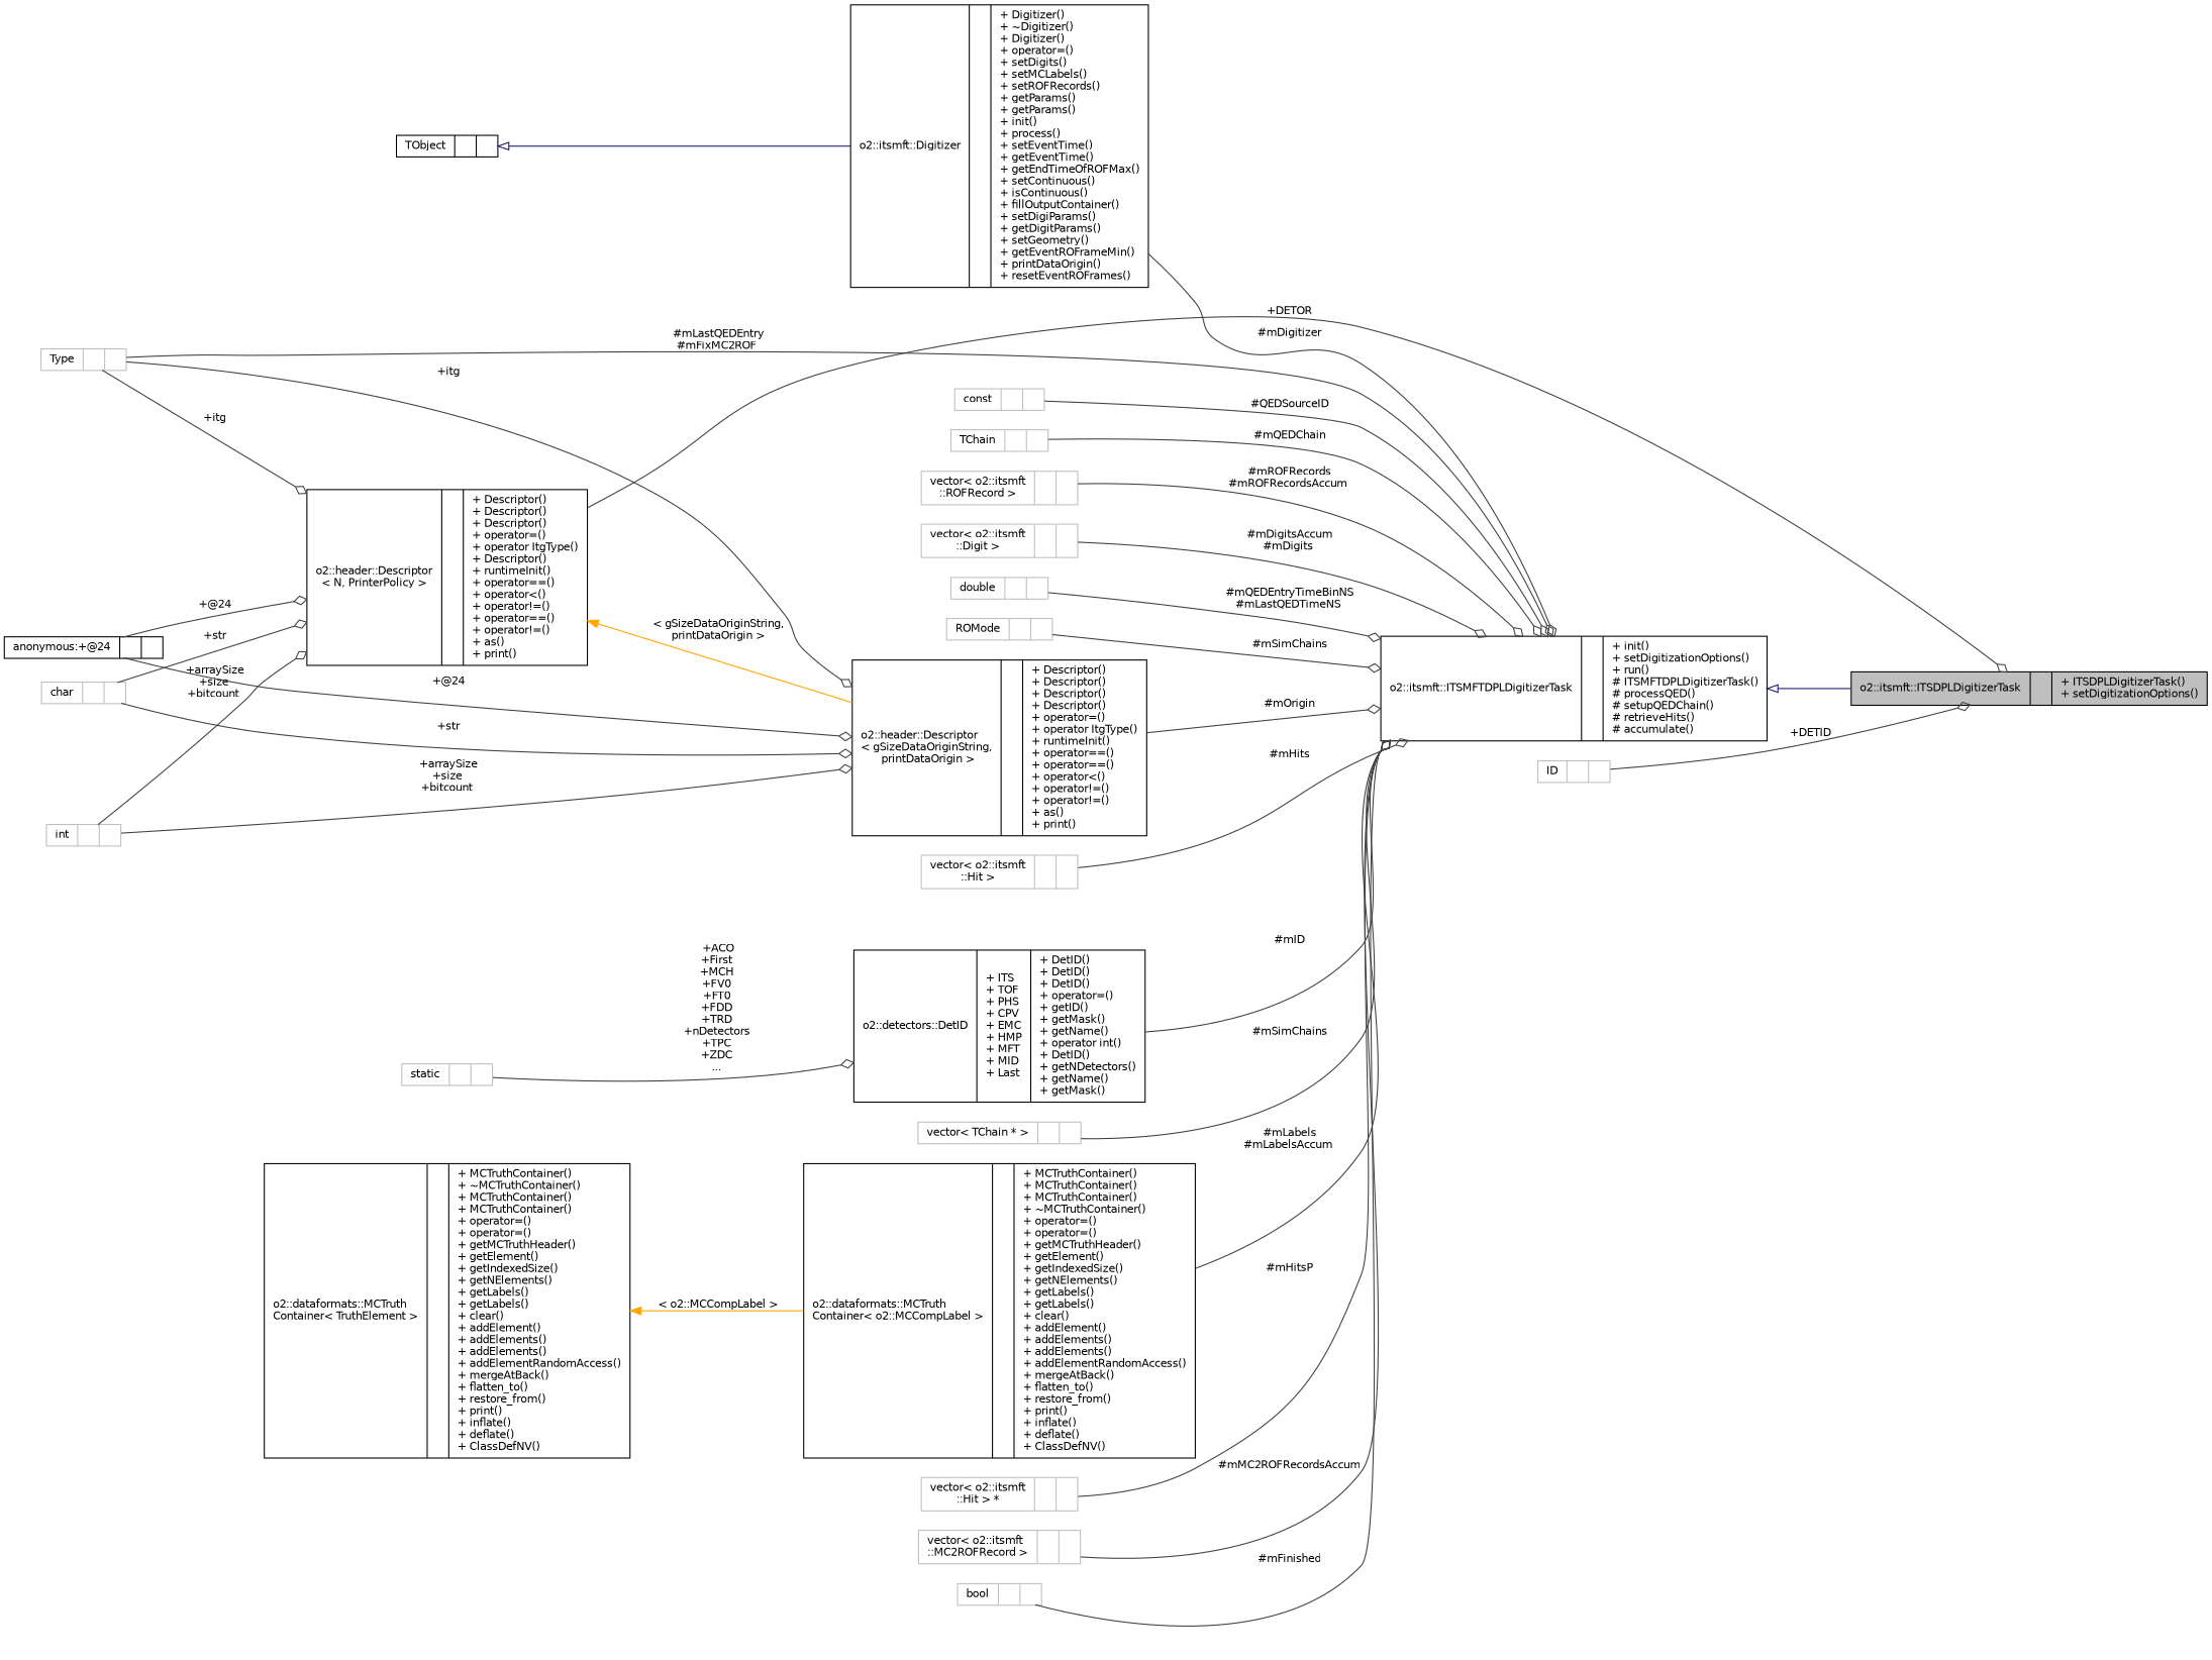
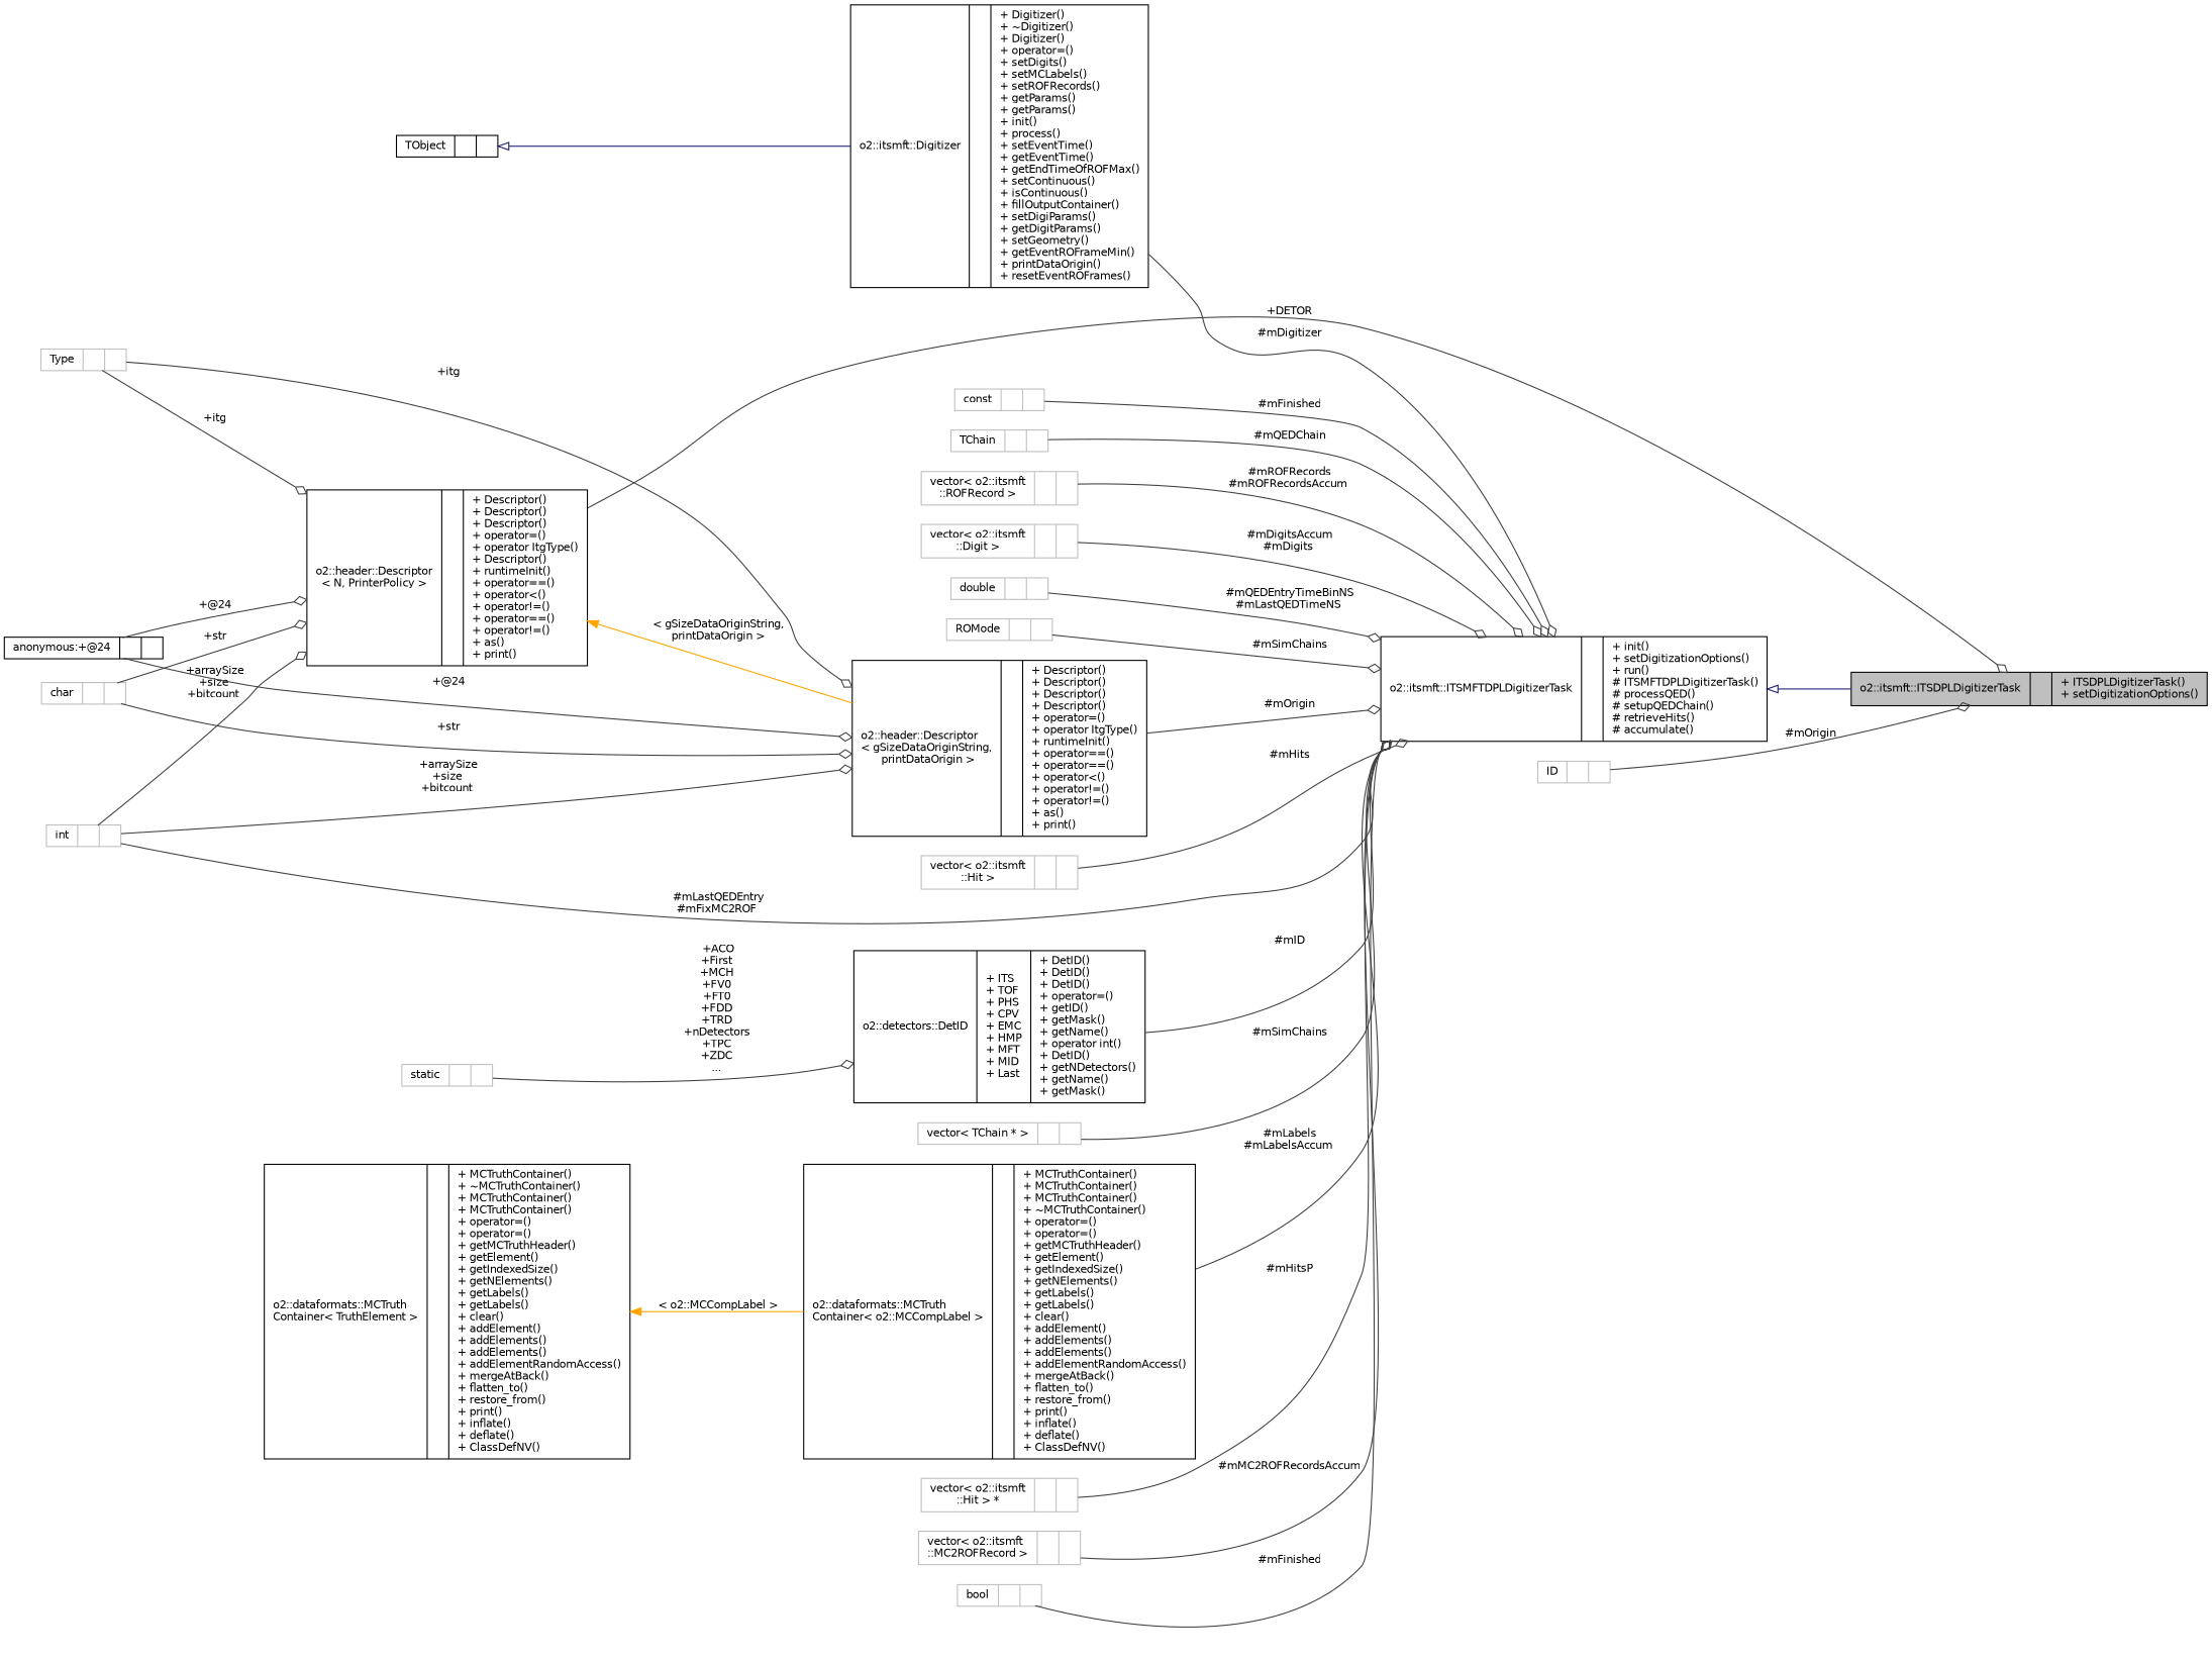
  digraph {
    rankdir=LR
    node [color=grey75 fontname=Helvetica fontsize=10 shape=record]
    edge [color=grey25 fontname=Helvetica fontsize=10 labelfontname=Helvetica labelfontsize=10 style=solid arrowhead=odiamond]
    n1 [color=black fillcolor=grey75 fontcolor=black height=0.2 label="{o2::itsmft::ITSDPLDigitizerTask\n||+ ITSDPLDigitizerTask()\l+ setDigitizationOptions()\l}" style=filled width=0.4]
    n2 [color=black height=0.2 label="{o2::itsmft::ITSMFTDPLDigitizerTask\n||+ init()\l+ setDigitizationOptions()\l+ run()\l# ITSMFTDPLDigitizerTask()\l# processQED()\l# setupQEDChain()\l# retrieveHits()\l# accumulate()\l}" width=0.4]
    n3 [color=black height=0.2 label="{o2::itsmft::Digitizer\n||+ Digitizer()\l+ ~Digitizer()\l+ Digitizer()\l+ operator=()\l+ setDigits()\l+ setMCLabels()\l+ setROFRecords()\l+ getParams()\l+ getParams()\l+ init()\l+ process()\l+ setEventTime()\l+ getEventTime()\l+ getEndTimeOfROFMax()\l+ setContinuous()\l+ isContinuous()\l+ fillOutputContainer()\l+ setDigiParams()\l+ getDigitParams()\l+ setGeometry()\l+ getEventROFrameMin()\l+ printDataOrigin()\l+ resetEventROFrames()\l}" width=0.4]
    n4 [color=black height=0.2 label="{TObject\n||}" width=0.4]
    n5 [height=0.2 label="{vector\< o2::itsmft\l::ROFRecord \>\n||}" width=0.4]
    n6 [height=0.2 label="{vector\< o2::itsmft\l::Digit \>\n||}" width=0.4]
    n7 [height=0.2 label="{double\n||}" width=0.4]
    n8 [height=0.2 label="{ROMode\n||}" width=0.4]
    n9 [color=black height=0.2 label="{o2::header::Descriptor\l\< gSizeDataOriginString,\l printDataOrigin \>\n||+ Descriptor()\l+ Descriptor()\l+ Descriptor()\l+ Descriptor()\l+ operator=()\l+ operator ItgType()\l+ runtimeInit()\l+ operator==()\l+ operator==()\l+ operator\<()\l+ operator!=()\l+ operator!=()\l+ as()\l+ print()\l}" width=0.4]
    n10 [height=0.2 label="{Type\n||}" width=0.4]
    n11 [color=black height=0.2 label="{o2::header::Descriptor\l\< N, PrinterPolicy \>\n||+ Descriptor()\l+ Descriptor()\l+ Descriptor()\l+ operator=()\l+ operator ItgType()\l+ Descriptor()\l+ runtimeInit()\l+ operator==()\l+ operator\<()\l+ operator!=()\l+ operator==()\l+ operator!=()\l+ as()\l+ print()\l}" width=0.4]
    n12 [height=0.2 label="{char\n||}" width=0.4]
    n13 [height=0.2 label="{int\n||}" width=0.4]
    n14 [color=black height=0.2 label="{anonymous:+@24\n||}" width=0.4]
    n15 [color=black height=0.2 label="{o2::detectors::DetID\n|+ ITS\l+ TOF\l+ PHS\l+ CPV\l+ EMC\l+ HMP\l+ MFT\l+ MID\l+ Last\l|+ DetID()\l+ DetID()\l+ DetID()\l+ operator=()\l+ getID()\l+ getMask()\l+ getName()\l+ operator int()\l+ DetID()\l+ getNDetectors()\l+ getName()\l+ getMask()\l}" width=0.4]
    n16 [height=0.2 label="{static\n||}" width=0.4]
    n17 [height=0.2 label="{vector\< TChain * \>\n||}" width=0.4]
    n18 [color=black height=0.2 label="{o2::dataformats::MCTruth\lContainer\< o2::MCCompLabel \>\n||+ MCTruthContainer()\l+ MCTruthContainer()\l+ MCTruthContainer()\l+ ~MCTruthContainer()\l+ operator=()\l+ operator=()\l+ getMCTruthHeader()\l+ getElement()\l+ getIndexedSize()\l+ getNElements()\l+ getLabels()\l+ getLabels()\l+ clear()\l+ addElement()\l+ addElements()\l+ addElements()\l+ addElementRandomAccess()\l+ mergeAtBack()\l+ flatten_to()\l+ restore_from()\l+ print()\l+ inflate()\l+ deflate()\l+ ClassDefNV()\l}" width=0.4]
    n19 [color=black height=0.2 label="{o2::dataformats::MCTruth\lContainer\< TruthElement \>\n||+ MCTruthContainer()\l+ ~MCTruthContainer()\l+ MCTruthContainer()\l+ MCTruthContainer()\l+ operator=()\l+ operator=()\l+ getMCTruthHeader()\l+ getElement()\l+ getIndexedSize()\l+ getNElements()\l+ getLabels()\l+ getLabels()\l+ clear()\l+ addElement()\l+ addElements()\l+ addElements()\l+ addElementRandomAccess()\l+ mergeAtBack()\l+ flatten_to()\l+ restore_from()\l+ print()\l+ inflate()\l+ deflate()\l+ ClassDefNV()\l}" width=0.4]
    n20 [height=0.2 label="{vector\< o2::itsmft\l::Hit \> *\n||}" width=0.4]
    n21 [height=0.2 label="{vector\< o2::itsmft\l::MC2ROFRecord \>\n||}" width=0.4]
    n22 [height=0.2 label="{bool\n||}" width=0.4]
    n23 [height=0.2 label="{const\n||}" width=0.4]
    n24 [height=0.2 label="{TChain\n||}" width=0.4]
    n25 [height=0.2 label="{vector\< o2::itsmft\l::Hit \>\n||}" width=0.4]
    n26 [height=0.2 label="{ID\n||}" width=0.4]
    n2 -> n1 [arrowtail=onormal color=midnightblue dir=back arrowhead=""]
    n3 -> n2 [label=" #mDigitizer"]
    n4 -> n3 [arrowtail=onormal color=midnightblue dir=back arrowhead=""]
    n5 -> n2 [label=" #mROFRecords\n#mROFRecordsAccum"]
    n6 -> n2 [label=" #mDigitsAccum\n#mDigits"]
    n7 -> n2 [label=" #mQEDEntryTimeBinNS\n#mLastQEDTimeNS"]
    n8 -> n2 [label=" #mSimChains"]
    n9 -> n2 [label=" #mOrigin"]
    n10 -> n9 [label=" +itg"]
    n10 -> n11 [label=" +itg"]
    n11 -> n1 [label=" +DETOR"]
    n11 -> n9 [color=orange dir=back label=" \< gSizeDataOriginString,\l printDataOrigin \>" arrowhead=""]
    n12 -> n9 [label=" +str"]
    n12 -> n11 [label=" +str"]
-   n10 -> n2 [label=" #mLastQEDEntry\n#mFixMC2ROF"]
+   n13 -> n2 [label=" #mLastQEDEntry\n#mFixMC2ROF"]
    n13 -> n9 [label=" +arraySize\n+size\n+bitcount"]
    n13 -> n11 [label=" +arraySize\n+size\n+bitcount"]
    n14 -> n9 [label=" +@24"]
    n14 -> n11 [label=" +@24"]
    n15 -> n2 [label=" #mID"]
    n16 -> n15 [label=" +ACO\n+First\n+MCH\n+FV0\n+FT0\n+FDD\n+TRD\n+nDetectors\n+TPC\n+ZDC\n..."]
    n17 -> n2 [label=" #mSimChains"]
    n18 -> n2 [label=" #mLabels\n#mLabelsAccum"]
    n19 -> n18 [color=orange dir=back label=" \< o2::MCCompLabel \>" arrowhead=""]
    n20 -> n2 [label=" #mHitsP"]
    n21 -> n2 [label=" #mMC2ROFRecordsAccum"]
    n22 -> n2 [label=" #mFinished"]
-   n23 -> n2 [label=" #QEDSourceID"]
+   n23 -> n2 [label=" #mFinished"]
    n24 -> n2 [label=" #mQEDChain"]
    n25 -> n2 [label=" #mHits"]
-   n26 -> n1 [label=" +DETID"]
+   n26 -> n1 [label=" #mOrigin"]
  }
